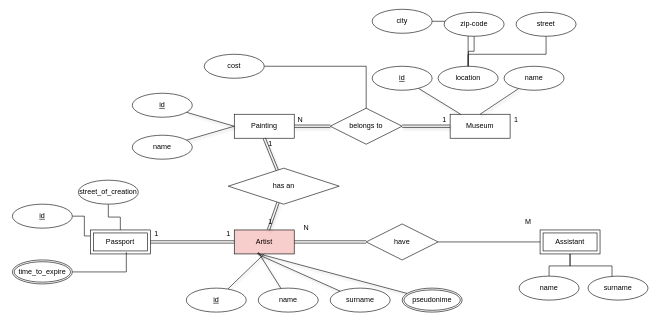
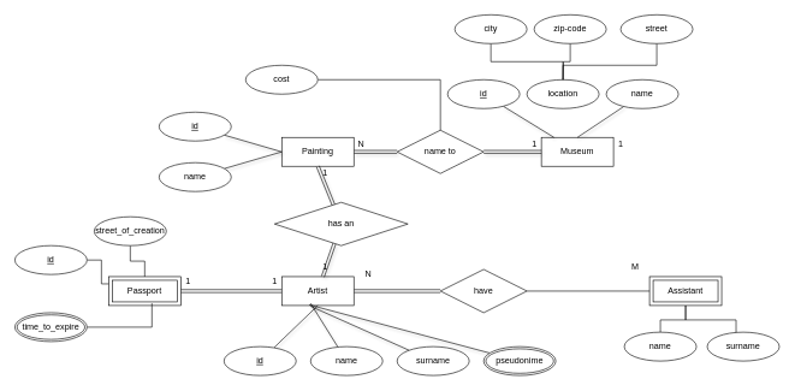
  <mxCell id="0" />
  <mxCell id="1" parent="0" />
  <mxCell id="2" value="Museum" style="whiteSpace=wrap;html=1;align=center;" parent="1" vertex="1"><mxGeometry x="750" y="190" width="100" height="40" as="geometry" /></mxCell>
  <mxCell id="3" style="edgeStyle=none;shape=link;rounded=0;orthogonalLoop=1;jettySize=auto;html=1;entryX=0;entryY=0.5;entryDx=0;entryDy=0;shadow=1;" parent="1" source="4" target="20" edge="1"><mxGeometry relative="1" as="geometry" /></mxCell>
  <mxCell id="4" value="Painting" style="whiteSpace=wrap;html=1;align=center;" parent="1" vertex="1"><mxGeometry x="390" y="190" width="100" height="40" as="geometry" /></mxCell>
  <mxCell id="5" style="edgeStyle=orthogonalEdgeStyle;rounded=0;orthogonalLoop=1;jettySize=auto;html=1;endArrow=none;endFill=0;shape=link;" edge="1" parent="1" source="6" target="40"><mxGeometry relative="1" as="geometry" /></mxCell>
- <mxCell id="6" value="Artist" style="whiteSpace=wrap;html=1;align=center;fillColor=#f8cecc;" parent="1" vertex="1"><mxGeometry x="390" y="383" width="100" height="40" as="geometry" /></mxCell>
+ <mxCell id="6" value="Artist" style="whiteSpace=wrap;html=1;align=center;" parent="1" vertex="1"><mxGeometry x="390" y="383" width="100" height="40" as="geometry" /></mxCell>
  <mxCell id="7" style="edgeStyle=none;rounded=0;orthogonalLoop=1;jettySize=auto;html=1;entryX=0.5;entryY=1;entryDx=0;entryDy=0;shadow=1;endArrow=none;" parent="1" source="8" target="6" edge="1"><mxGeometry relative="1" as="geometry" /></mxCell>
  <mxCell id="8" value="&lt;u&gt;id&lt;/u&gt;" style="ellipse;whiteSpace=wrap;html=1;align=center;" parent="1" vertex="1"><mxGeometry x="310" y="480" width="100" height="40" as="geometry" /></mxCell>
  <mxCell id="9" style="endArrow=none;edgeStyle=none;rounded=0;orthogonalLoop=1;jettySize=auto;html=1;entryX=0.4;entryY=0.925;entryDx=0;entryDy=0;entryPerimeter=0;shadow=1;" parent="1" source="10" target="6" edge="1"><mxGeometry relative="1" as="geometry" /></mxCell>
  <mxCell id="10" value="name" style="ellipse;whiteSpace=wrap;html=1;align=center;" parent="1" vertex="1"><mxGeometry x="430" y="480" width="100" height="40" as="geometry" /></mxCell>
  <mxCell id="11" style="edgeStyle=none;rounded=0;orthogonalLoop=1;jettySize=auto;html=1;entryX=0.4;entryY=1.025;entryDx=0;entryDy=0;entryPerimeter=0;shadow=1;endArrow=none;" parent="1" source="12" target="6" edge="1"><mxGeometry relative="1" as="geometry" /></mxCell>
  <mxCell id="12" value="surname" style="ellipse;whiteSpace=wrap;html=1;align=center;" parent="1" vertex="1"><mxGeometry x="550" y="480" width="100" height="40" as="geometry" /></mxCell>
  <mxCell id="13" style="edgeStyle=none;rounded=0;orthogonalLoop=1;jettySize=auto;html=1;entryX=0.38;entryY=0.975;entryDx=0;entryDy=0;entryPerimeter=0;shadow=1;endArrow=none;" parent="1" target="6" edge="1"><mxGeometry relative="1" as="geometry"><mxPoint x="678.419" y="488.893" as="sourcePoint" /></mxGeometry></mxCell>
  <mxCell id="14" style="edgeStyle=none;rounded=0;orthogonalLoop=1;jettySize=auto;html=1;entryX=0.5;entryY=1;entryDx=0;entryDy=0;shadow=1;shape=link;" parent="1" source="16" target="4" edge="1"><mxGeometry relative="1" as="geometry" /></mxCell>
  <mxCell id="15" style="edgeStyle=none;rounded=0;orthogonalLoop=1;jettySize=auto;html=1;shadow=1;shape=link;" parent="1" source="16" target="6" edge="1"><mxGeometry relative="1" as="geometry" /></mxCell>
  <mxCell id="16" value="has an" style="shape=rhombus;perimeter=rhombusPerimeter;whiteSpace=wrap;html=1;align=center;" parent="1" vertex="1"><mxGeometry x="380" y="280" width="185" height="60" as="geometry" /></mxCell>
  <mxCell id="17" value="1" style="text;html=1;align=center;verticalAlign=middle;resizable=0;points=[];autosize=1;strokeColor=none;fillColor=none;" parent="1" vertex="1"><mxGeometry x="440" y="360" width="20" height="20" as="geometry" /></mxCell>
  <mxCell id="18" value="1" style="text;html=1;align=center;verticalAlign=middle;resizable=0;points=[];autosize=1;strokeColor=none;fillColor=none;" parent="1" vertex="1"><mxGeometry x="440" y="230" width="20" height="20" as="geometry" /></mxCell>
  <mxCell id="19" style="edgeStyle=none;shape=link;rounded=0;orthogonalLoop=1;jettySize=auto;html=1;shadow=1;" parent="1" source="20" target="2" edge="1"><mxGeometry relative="1" as="geometry" /></mxCell>
- <mxCell id="20" value="belongs to" style="shape=rhombus;perimeter=rhombusPerimeter;whiteSpace=wrap;html=1;align=center;" parent="1" vertex="1"><mxGeometry x="550" y="180" width="120" height="60" as="geometry" /></mxCell>
+ <mxCell id="20" value="name to" style="shape=rhombus;perimeter=rhombusPerimeter;whiteSpace=wrap;html=1;align=center;" parent="1" vertex="1"><mxGeometry x="550" y="180" width="120" height="60" as="geometry" /></mxCell>
  <mxCell id="21" value="pseudonime" style="ellipse;shape=doubleEllipse;margin=3;whiteSpace=wrap;html=1;align=center;" parent="1" vertex="1"><mxGeometry x="670" y="480" width="100" height="40" as="geometry" /></mxCell>
  <mxCell id="22" value="N" style="text;html=1;align=center;verticalAlign=middle;resizable=0;points=[];autosize=1;strokeColor=none;fillColor=none;" parent="1" vertex="1"><mxGeometry x="490" y="190" width="20" height="20" as="geometry" /></mxCell>
  <mxCell id="23" value="1" style="text;html=1;align=center;verticalAlign=middle;resizable=0;points=[];autosize=1;strokeColor=none;fillColor=none;" parent="1" vertex="1"><mxGeometry x="730" y="190" width="20" height="20" as="geometry" /></mxCell>
  <mxCell id="24" value="1" style="text;html=1;align=center;verticalAlign=middle;resizable=0;points=[];autosize=1;strokeColor=none;fillColor=none;" parent="1" vertex="1"><mxGeometry x="850" y="190" width="20" height="20" as="geometry" /></mxCell>
  <mxCell id="25" style="endArrow=none;edgeStyle=none;rounded=0;orthogonalLoop=1;jettySize=auto;html=1;entryX=0;entryY=0.5;entryDx=0;entryDy=0;shadow=1;" parent="1" source="26" target="4" edge="1"><mxGeometry relative="1" as="geometry" /></mxCell>
  <mxCell id="26" value="name" style="ellipse;whiteSpace=wrap;html=1;align=center;" parent="1" vertex="1"><mxGeometry x="220" y="225" width="100" height="40" as="geometry" /></mxCell>
  <mxCell id="27" style="endArrow=none;edgeStyle=none;rounded=0;orthogonalLoop=1;jettySize=auto;html=1;entryX=0;entryY=0.5;entryDx=0;entryDy=0;shadow=1;" parent="1" source="28" target="4" edge="1"><mxGeometry relative="1" as="geometry" /></mxCell>
  <mxCell id="28" value="id" style="ellipse;whiteSpace=wrap;html=1;align=center;fontStyle=4;" parent="1" vertex="1"><mxGeometry x="220" y="155" width="100" height="40" as="geometry" /></mxCell>
  <mxCell id="29" style="endArrow=none;edgeStyle=none;rounded=0;orthogonalLoop=1;jettySize=auto;html=1;shadow=1;" parent="1" source="30" target="2" edge="1"><mxGeometry relative="1" as="geometry" /></mxCell>
  <mxCell id="30" value="id" style="ellipse;whiteSpace=wrap;html=1;align=center;fontStyle=4;" parent="1" vertex="1"><mxGeometry x="620" y="110" width="100" height="40" as="geometry" /></mxCell>
  <mxCell id="31" value="location" style="ellipse;whiteSpace=wrap;html=1;align=center;" parent="1" vertex="1"><mxGeometry x="730" y="110" width="100" height="40" as="geometry" /></mxCell>
  <mxCell id="32" style="endArrow=none;edgeStyle=none;rounded=0;orthogonalLoop=1;jettySize=auto;html=1;entryX=0.5;entryY=0;entryDx=0;entryDy=0;shadow=1;" parent="1" source="33" target="2" edge="1"><mxGeometry relative="1" as="geometry" /></mxCell>
  <mxCell id="33" value="name" style="ellipse;whiteSpace=wrap;html=1;align=center;" parent="1" vertex="1"><mxGeometry x="840" y="110" width="100" height="40" as="geometry" /></mxCell>
  <mxCell id="34" style="edgeStyle=orthogonalEdgeStyle;rounded=0;orthogonalLoop=1;jettySize=auto;html=1;endArrow=none;endFill=0;" edge="1" parent="1" source="35" target="20"><mxGeometry relative="1" as="geometry" /></mxCell>
  <mxCell id="35" value="cost" style="ellipse;whiteSpace=wrap;html=1;align=center;" vertex="1" parent="1"><mxGeometry x="340" y="90" width="100" height="40" as="geometry" /></mxCell>
  <mxCell id="36" style="edgeStyle=orthogonalEdgeStyle;rounded=0;orthogonalLoop=1;jettySize=auto;html=1;endArrow=none;endFill=0;" edge="1" parent="1" source="38" target="51"><mxGeometry relative="1" as="geometry" /></mxCell>
  <mxCell id="37" style="edgeStyle=orthogonalEdgeStyle;rounded=0;orthogonalLoop=1;jettySize=auto;html=1;entryX=0.4;entryY=0.5;entryDx=0;entryDy=0;entryPerimeter=0;endArrow=none;endFill=0;" edge="1" parent="1" source="38" target="54"><mxGeometry relative="1" as="geometry" /></mxCell>
  <mxCell id="38" value="Assistant" style="shape=ext;margin=3;double=1;whiteSpace=wrap;html=1;align=center;" vertex="1" parent="1"><mxGeometry x="900" y="383" width="100" height="40" as="geometry" /></mxCell>
  <mxCell id="39" style="edgeStyle=orthogonalEdgeStyle;rounded=0;orthogonalLoop=1;jettySize=auto;html=1;endArrow=none;endFill=0;" edge="1" parent="1" source="40" target="38"><mxGeometry relative="1" as="geometry" /></mxCell>
  <mxCell id="40" value="have" style="shape=rhombus;perimeter=rhombusPerimeter;whiteSpace=wrap;html=1;align=center;" vertex="1" parent="1"><mxGeometry x="610" y="373" width="120" height="60" as="geometry" /></mxCell>
  <mxCell id="41" value="N" style="text;html=1;align=center;verticalAlign=middle;resizable=0;points=[];autosize=1;strokeColor=none;fillColor=none;" vertex="1" parent="1"><mxGeometry x="500" y="370" width="20" height="20" as="geometry" /></mxCell>
  <mxCell id="42" value="M" style="text;html=1;align=center;verticalAlign=middle;resizable=0;points=[];autosize=1;strokeColor=none;fillColor=none;" vertex="1" parent="1"><mxGeometry x="865" y="360" width="30" height="20" as="geometry" /></mxCell>
  <mxCell id="43" style="edgeStyle=orthogonalEdgeStyle;shape=link;rounded=0;orthogonalLoop=1;jettySize=auto;html=1;endArrow=none;endFill=0;" edge="1" parent="1" source="44" target="6"><mxGeometry relative="1" as="geometry" /></mxCell>
  <mxCell id="44" value="Passport" style="shape=ext;margin=3;double=1;whiteSpace=wrap;html=1;align=center;" vertex="1" parent="1"><mxGeometry x="150" y="383" width="100" height="40" as="geometry" /></mxCell>
  <mxCell id="45" value="1" style="text;html=1;align=center;verticalAlign=middle;resizable=0;points=[];autosize=1;strokeColor=none;fillColor=none;" vertex="1" parent="1"><mxGeometry x="370" y="380" width="20" height="20" as="geometry" /></mxCell>
  <mxCell id="46" value="1" style="text;html=1;align=center;verticalAlign=middle;resizable=0;points=[];autosize=1;strokeColor=none;fillColor=none;" vertex="1" parent="1"><mxGeometry x="250" y="380" width="20" height="20" as="geometry" /></mxCell>
  <mxCell id="47" style="edgeStyle=orthogonalEdgeStyle;rounded=0;orthogonalLoop=1;jettySize=auto;html=1;entryX=0;entryY=0.25;entryDx=0;entryDy=0;endArrow=none;endFill=0;" edge="1" parent="1" source="48" target="44"><mxGeometry relative="1" as="geometry" /></mxCell>
  <mxCell id="48" value="id" style="ellipse;whiteSpace=wrap;html=1;align=center;fontStyle=4;" vertex="1" parent="1"><mxGeometry x="20" y="340" width="100" height="40" as="geometry" /></mxCell>
  <mxCell id="49" style="edgeStyle=orthogonalEdgeStyle;rounded=0;orthogonalLoop=1;jettySize=auto;html=1;endArrow=none;endFill=0;" edge="1" parent="1" source="50" target="44"><mxGeometry relative="1" as="geometry" /></mxCell>
  <mxCell id="50" value="street_of_creation" style="ellipse;whiteSpace=wrap;html=1;align=center;" vertex="1" parent="1"><mxGeometry x="130" y="300" width="100" height="40" as="geometry" /></mxCell>
  <mxCell id="51" value="name" style="ellipse;whiteSpace=wrap;html=1;align=center;" vertex="1" parent="1"><mxGeometry x="865" y="460" width="100" height="40" as="geometry" /></mxCell>
  <mxCell id="52" style="edgeStyle=orthogonalEdgeStyle;rounded=0;orthogonalLoop=1;jettySize=auto;html=1;entryX=0.6;entryY=0.925;entryDx=0;entryDy=0;entryPerimeter=0;endArrow=none;endFill=0;" edge="1" parent="1" source="53" target="44"><mxGeometry relative="1" as="geometry" /></mxCell>
  <mxCell id="53" value="time_to_expire" style="ellipse;shape=doubleEllipse;margin=3;whiteSpace=wrap;html=1;align=center;" vertex="1" parent="1"><mxGeometry x="20" y="433" width="100" height="40" as="geometry" /></mxCell>
  <mxCell id="54" value="surname" style="ellipse;whiteSpace=wrap;html=1;align=center;" vertex="1" parent="1"><mxGeometry x="980" y="460" width="100" height="40" as="geometry" /></mxCell>
  <mxCell id="55" style="edgeStyle=orthogonalEdgeStyle;rounded=0;orthogonalLoop=1;jettySize=auto;html=1;endArrow=none;endFill=0;" edge="1" parent="1" source="56" target="31"><mxGeometry relative="1" as="geometry" /></mxCell>
- <mxCell id="56" value="city" style="ellipse;whiteSpace=wrap;html=1;align=center;" vertex="1" parent="1"><mxGeometry x="620" y="15" width="100" height="40" as="geometry" /></mxCell>
+ <mxCell id="56" value="city" style="ellipse;whiteSpace=wrap;html=1;align=center;" vertex="1" parent="1"><mxGeometry x="630" y="20" width="100" height="40" as="geometry" /></mxCell>
  <mxCell id="57" style="edgeStyle=orthogonalEdgeStyle;rounded=0;orthogonalLoop=1;jettySize=auto;html=1;endArrow=none;endFill=0;" edge="1" parent="1" source="58"><mxGeometry relative="1" as="geometry"><mxPoint x="780" y="110" as="targetPoint" /></mxGeometry></mxCell>
  <mxCell id="58" value="zip-code" style="ellipse;whiteSpace=wrap;html=1;align=center;" vertex="1" parent="1"><mxGeometry x="740" y="20" width="100" height="40" as="geometry" /></mxCell>
  <mxCell id="59" style="edgeStyle=orthogonalEdgeStyle;rounded=0;orthogonalLoop=1;jettySize=auto;html=1;endArrow=none;endFill=0;" edge="1" parent="1" source="60" target="31"><mxGeometry relative="1" as="geometry"><Array as="points"><mxPoint x="910" y="90" /><mxPoint x="780" y="90" /></Array></mxGeometry></mxCell>
  <mxCell id="60" value="street" style="ellipse;whiteSpace=wrap;html=1;align=center;" vertex="1" parent="1"><mxGeometry x="860" y="20" width="100" height="40" as="geometry" /></mxCell>
